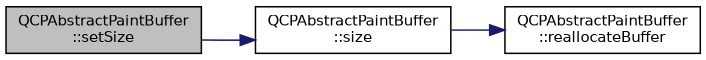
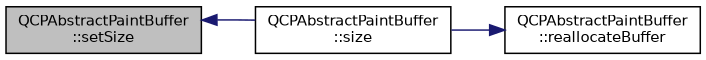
  digraph {
    rankdir=LR
    node [color=black fillcolor=white fontname=Helvetica fontsize=10 shape=record style=filled]
    edge [color=midnightblue fontname=Helvetica fontsize=10 labelfontname=Helvetica labelfontsize=10 style=solid]
    n1 [fillcolor=grey75 fontcolor=black height=0.2 label="QCPAbstractPaintBuffer\l::setSize" width=0.4]
    n2 [height=0.2 label="QCPAbstractPaintBuffer\l::size" width=0.4]
    n3 [height=0.2 label="QCPAbstractPaintBuffer\l::reallocateBuffer" width=0.4]
-   n1 -> n2
+   n2 -> n1
    n2 -> n3
  }
